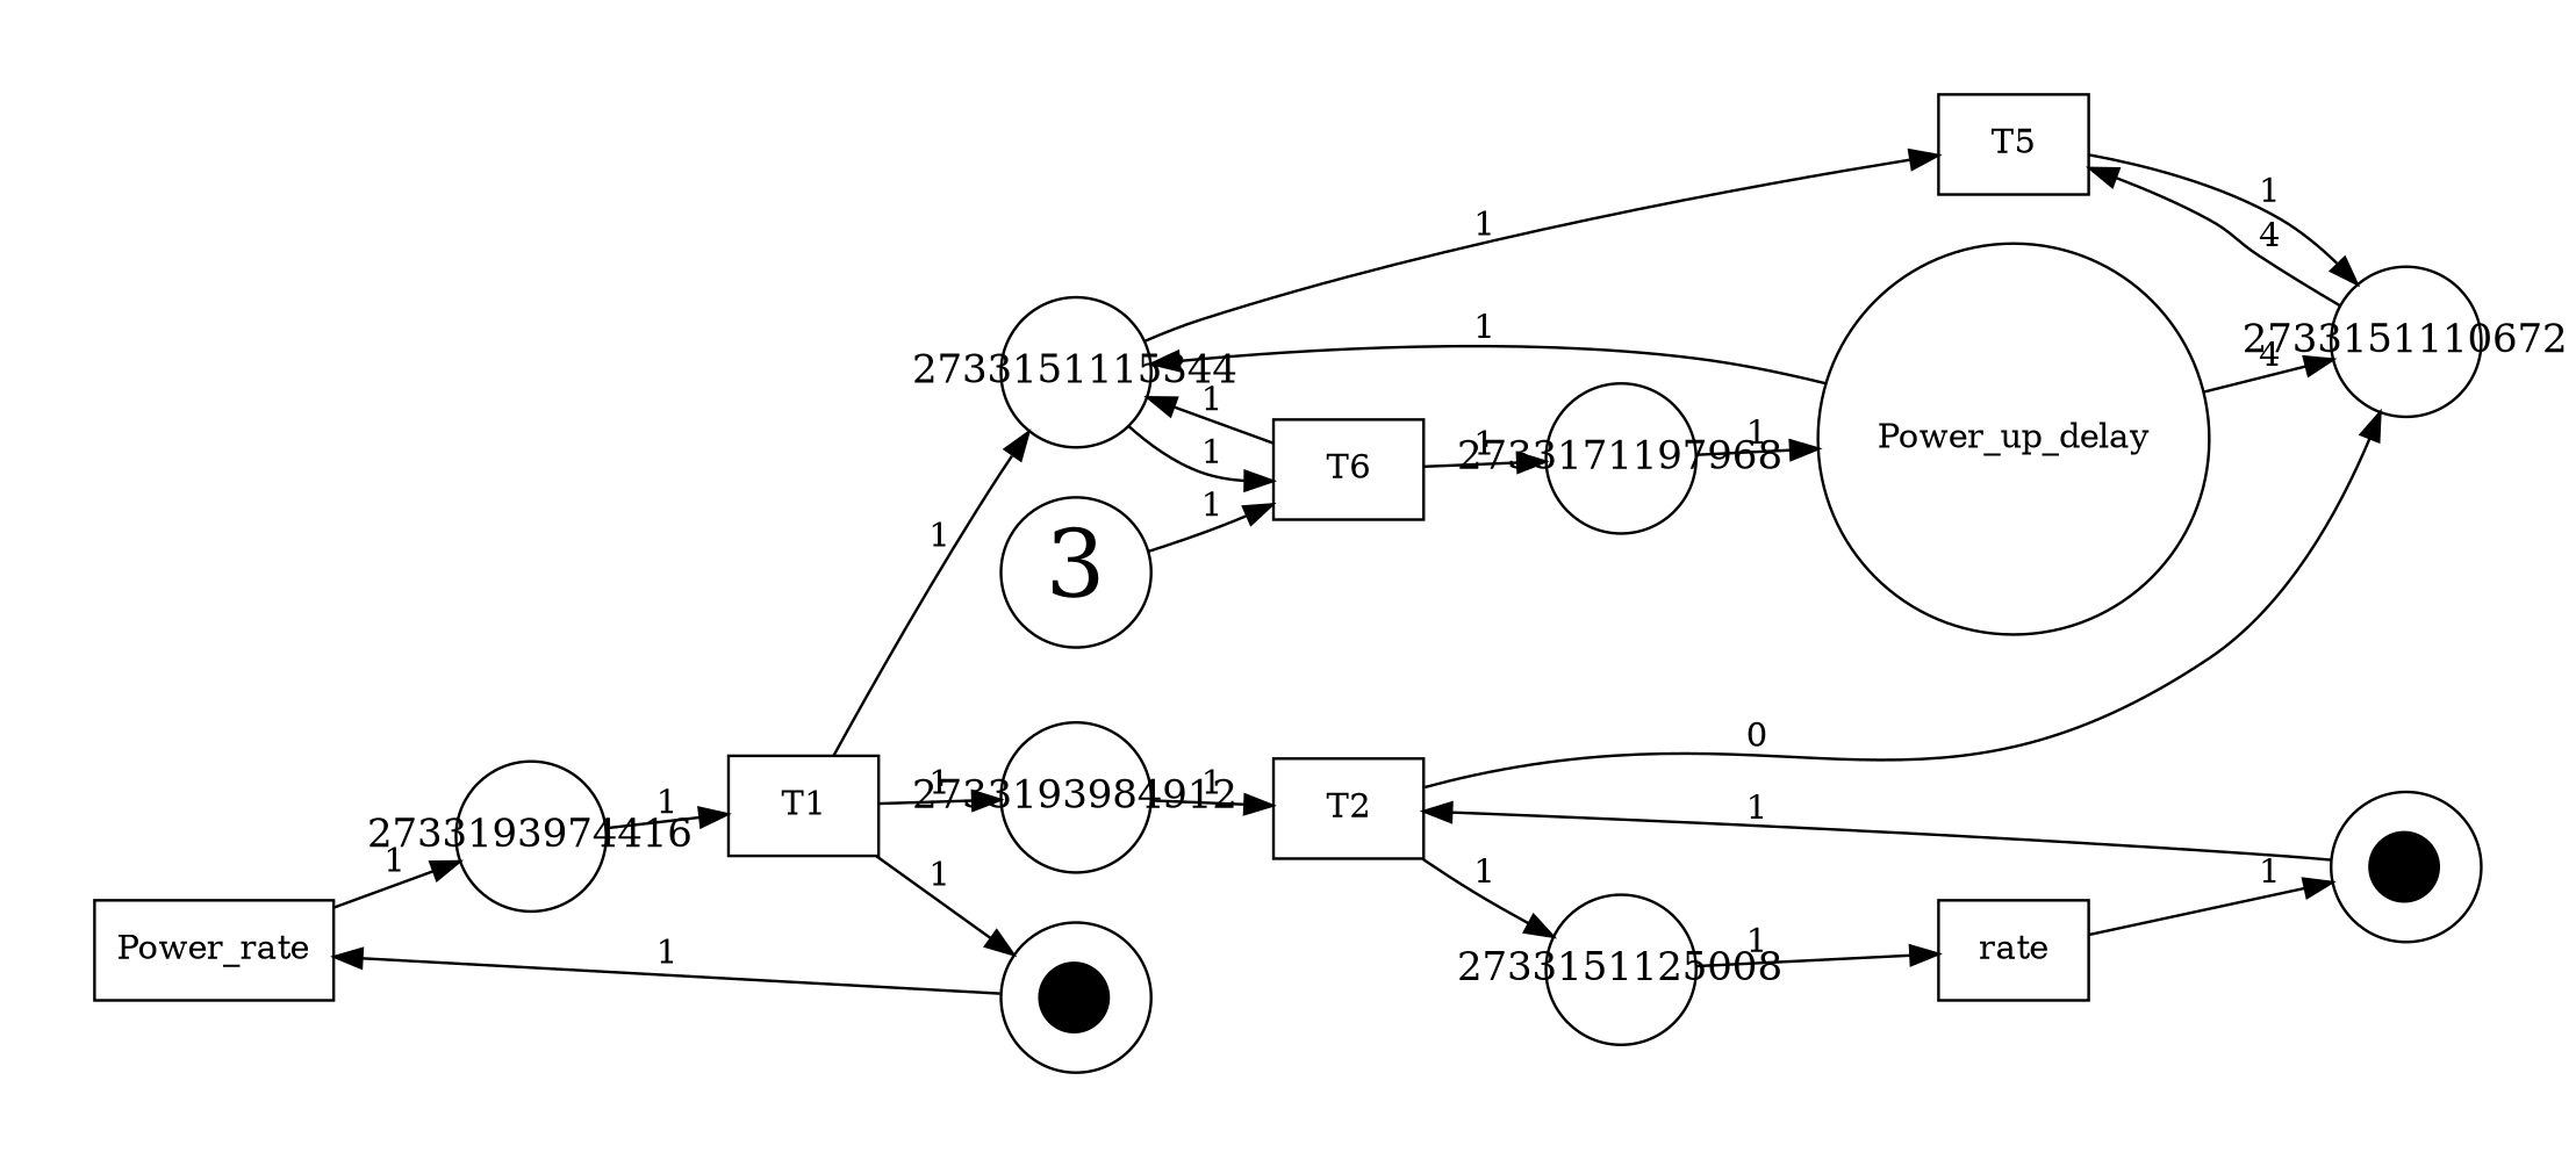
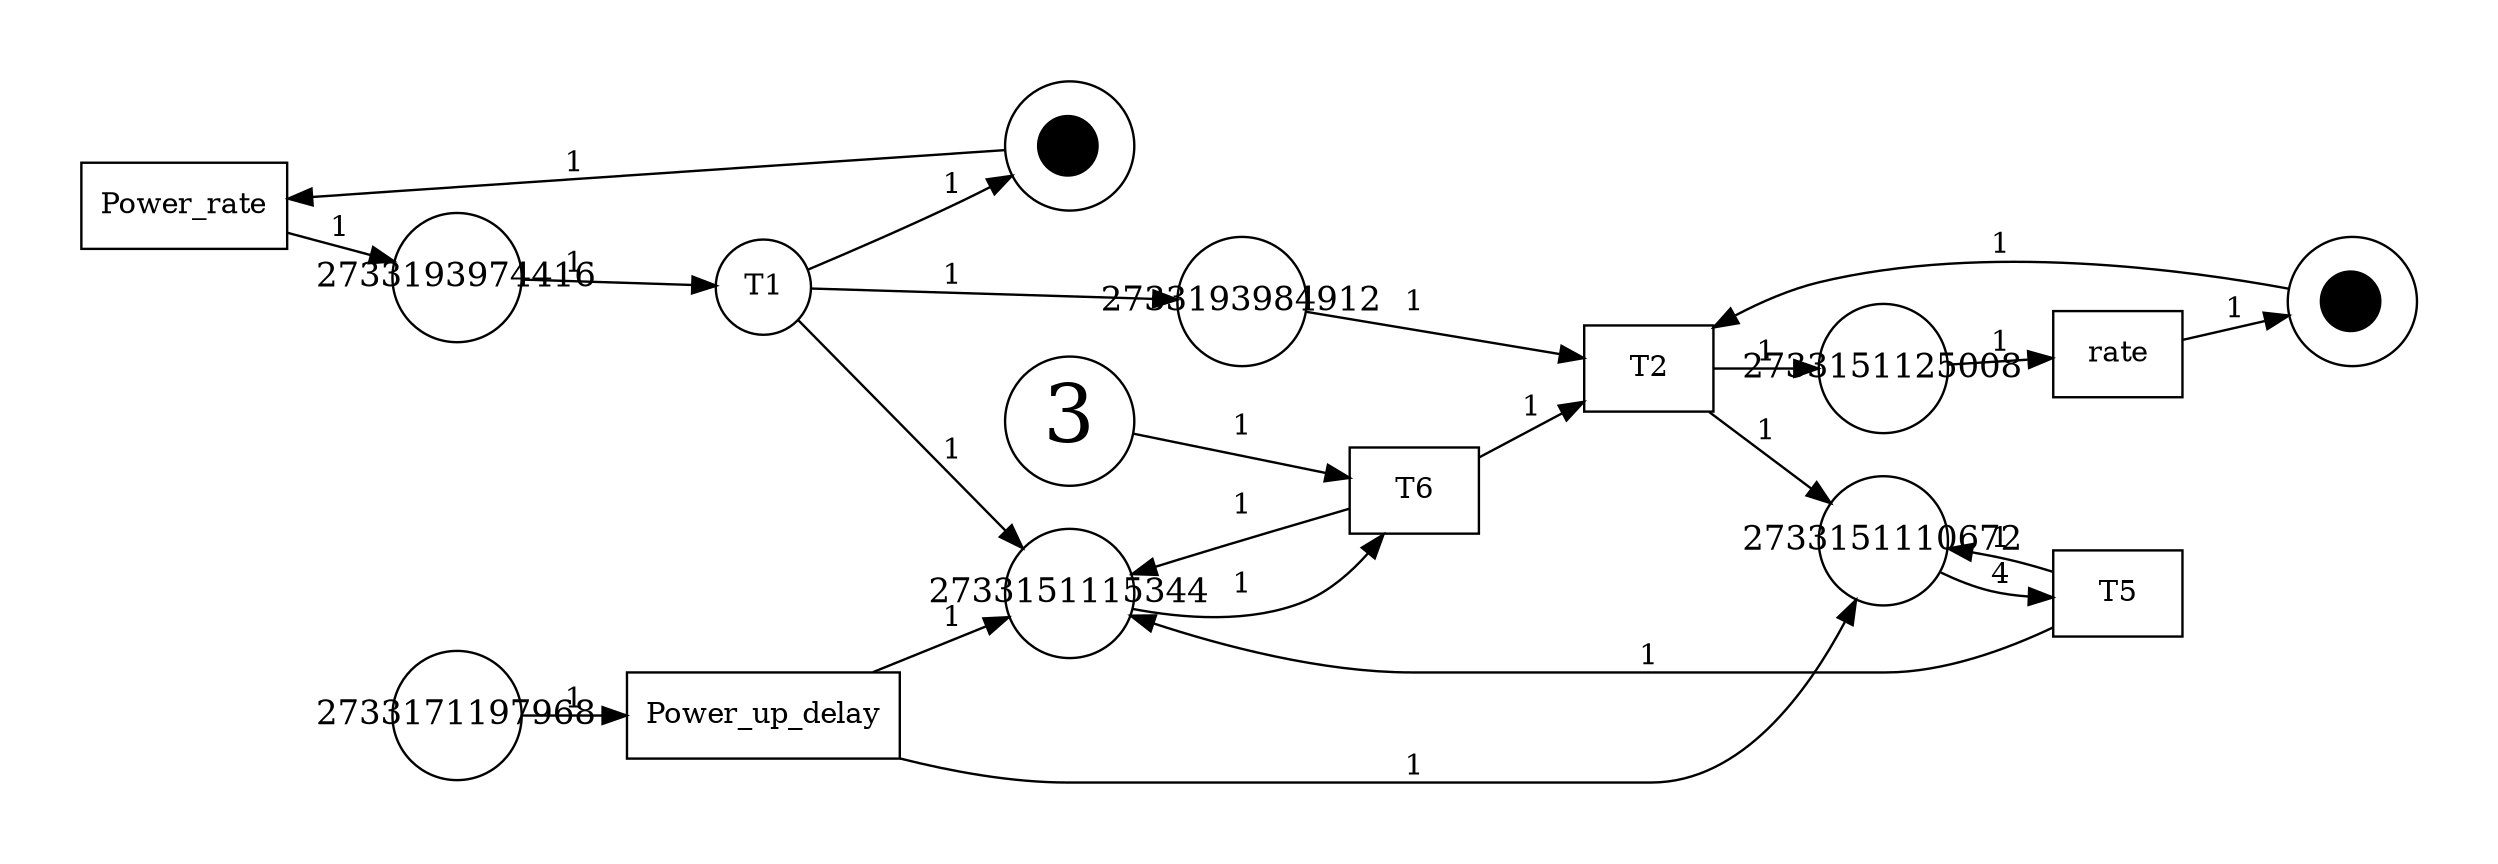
  digraph {
    bgcolor=white
    rankdir=LR
    node [fillcolor=white fontsize=12 shape=circle style=filled fixedsize=true]
    edge [arrowhead=normal fontsize=12]
    n1 [border=1 fontcolor=black label=Power_rate shape=box fixedsize=""]
    2733193974416 [width=0.75 fontsize=""]
-   n3 [border=1 fontcolor=black label=T1 shape=box fixedsize=""]
+   n3 [border=1 fontcolor=black label=T1 fixedsize=""]
    n4 [border=1 fontcolor=black label=T2 shape=box fixedsize=""]
    2733151125008 [width=0.75 fontsize=""]
    2733151110672 [width=0.75 fontsize=""]
    n7 [border=1 fontcolor=black label=rate shape=box fixedsize=""]
    n8 [border=1 fontcolor=black label=T5 shape=box fixedsize=""]
    n9 [border=1 fontcolor=black label=T6 shape=box fixedsize=""]
    2733151115344 [width=0.75 fontsize=""]
    2733171197968 [width=0.75 fontsize=""]
-   n12 [border=1 fontcolor=black label=Power_up_delay fixedsize=""]
+   n12 [border=1 fontcolor=black label=Power_up_delay shape=box fixedsize=""]
    n13 [fontsize=34 label=<&#9679;> width=0.75]
    n14 [fontsize=34 label=<&#9679;> width=0.75]
    2733193984912 [width=0.75 fontsize=""]
    n16 [fontsize=34 label=3 width=0.75]
    n1 -> 2733193974416 [label=1]
    2733193974416 -> n3 [label=1]
    n3 -> 2733151115344 [label=1]
    n3 -> n14 [label=1]
    n3 -> 2733193984912 [label=1]
    n4 -> 2733151125008 [label=1]
-   n4 -> 2733151110672 [label=0]
+   n4 -> 2733151110672 [label=1]
    2733151125008 -> n7 [label=1]
    2733151110672 -> n8 [label=4]
    n7 -> n13 [label=1]
    n8 -> 2733151110672 [label=1]
    n9 -> 2733151115344 [label=1]
-   n9 -> 2733171197968 [label=1]
-   2733151115344 -> n8 [label=1]
+   n9 -> n4 [label=1]
+   n8 -> 2733151115344 [label=1]
    2733151115344 -> n9 [label=1]
    2733171197968 -> n12 [label=1]
-   n12 -> 2733151110672 [label=4]
+   n12 -> 2733151110672 [label=1]
    n12 -> 2733151115344 [label=1]
    n13 -> n4 [label=1]
    n14 -> n1 [label=1]
    2733193984912 -> n4 [label=1]
    n16 -> n9 [label=1]
  }
